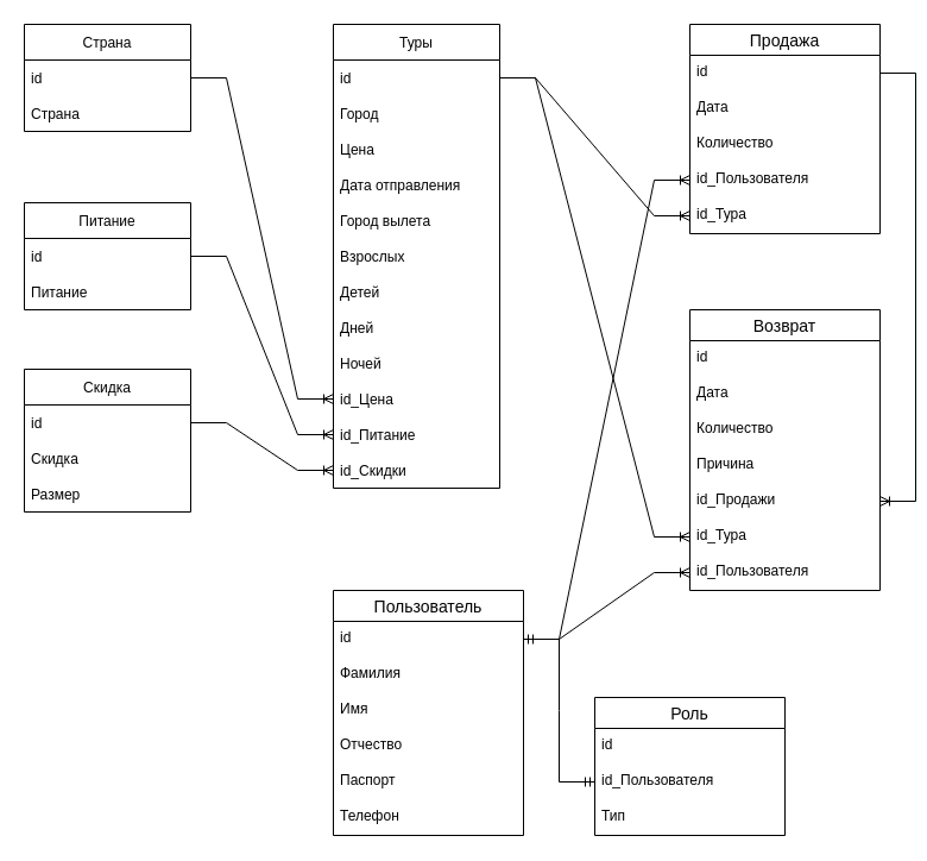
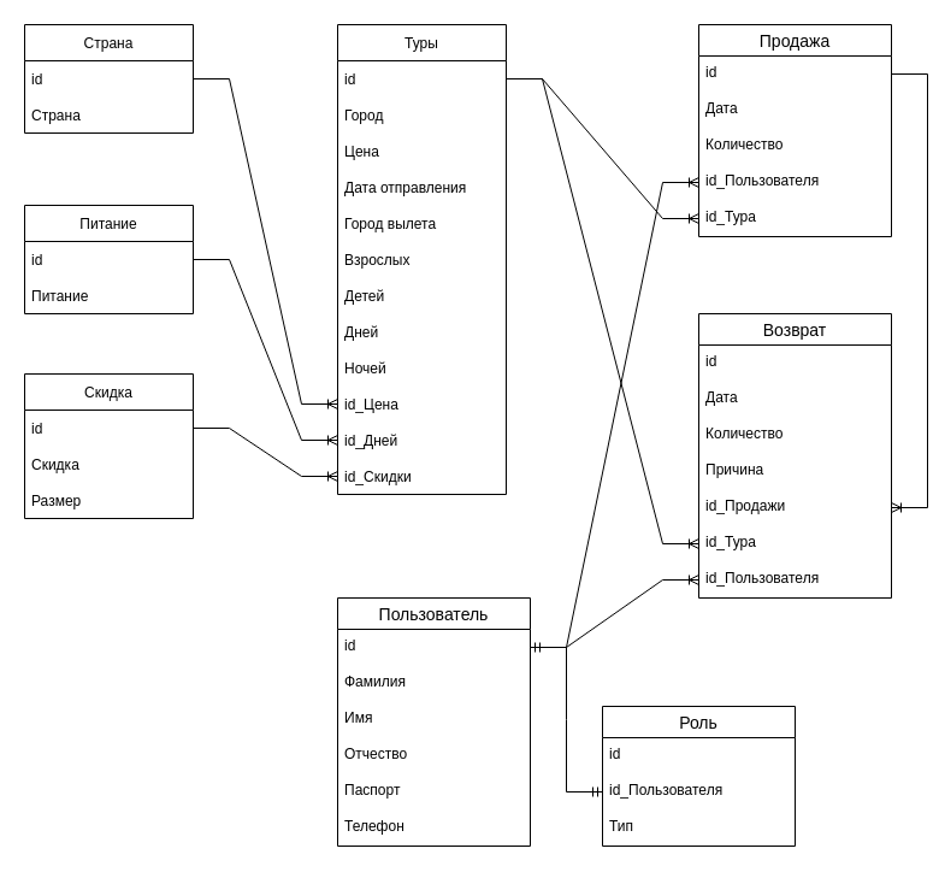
  <mxCell id="0" />
  <mxCell id="1" parent="0" />
  <mxCell id="2" value="Туры" style="swimlane;fontStyle=0;childLayout=stackLayout;horizontal=1;startSize=30;horizontalStack=0;resizeParent=1;resizeParentMax=0;resizeLast=0;collapsible=1;marginBottom=0;" vertex="1" parent="1"><mxGeometry x="280" y="20" width="140" height="390" as="geometry"><mxRectangle x="290" y="70" width="60" height="30" as="alternateBounds" /></mxGeometry></mxCell>
  <mxCell id="3" value="id" style="text;strokeColor=none;fillColor=none;align=left;verticalAlign=middle;spacingLeft=4;spacingRight=4;overflow=hidden;points=[[0,0.5],[1,0.5]];portConstraint=eastwest;rotatable=0;" vertex="1" parent="2"><mxGeometry y="30" width="140" height="30" as="geometry" /></mxCell>
  <mxCell id="4" value="Город" style="text;strokeColor=none;fillColor=none;align=left;verticalAlign=middle;spacingLeft=4;spacingRight=4;overflow=hidden;points=[[0,0.5],[1,0.5]];portConstraint=eastwest;rotatable=0;" vertex="1" parent="2"><mxGeometry y="60" width="140" height="30" as="geometry" /></mxCell>
  <mxCell id="5" value="Цена" style="text;strokeColor=none;fillColor=none;align=left;verticalAlign=middle;spacingLeft=4;spacingRight=4;overflow=hidden;points=[[0,0.5],[1,0.5]];portConstraint=eastwest;rotatable=0;" vertex="1" parent="2"><mxGeometry y="90" width="140" height="30" as="geometry" /></mxCell>
  <mxCell id="6" value="Дата отправления" style="text;strokeColor=none;fillColor=none;align=left;verticalAlign=middle;spacingLeft=4;spacingRight=4;overflow=hidden;points=[[0,0.5],[1,0.5]];portConstraint=eastwest;rotatable=0;" vertex="1" parent="2"><mxGeometry y="120" width="140" height="30" as="geometry" /></mxCell>
  <mxCell id="7" value="Город вылета" style="text;strokeColor=none;fillColor=none;align=left;verticalAlign=middle;spacingLeft=4;spacingRight=4;overflow=hidden;points=[[0,0.5],[1,0.5]];portConstraint=eastwest;rotatable=0;" vertex="1" parent="2"><mxGeometry y="150" width="140" height="30" as="geometry" /></mxCell>
  <mxCell id="8" value="Взрослых" style="text;strokeColor=none;fillColor=none;align=left;verticalAlign=middle;spacingLeft=4;spacingRight=4;overflow=hidden;points=[[0,0.5],[1,0.5]];portConstraint=eastwest;rotatable=0;" vertex="1" parent="2"><mxGeometry y="180" width="140" height="30" as="geometry" /></mxCell>
  <mxCell id="9" value="Детей" style="text;strokeColor=none;fillColor=none;align=left;verticalAlign=middle;spacingLeft=4;spacingRight=4;overflow=hidden;points=[[0,0.5],[1,0.5]];portConstraint=eastwest;rotatable=0;" vertex="1" parent="2"><mxGeometry y="210" width="140" height="30" as="geometry" /></mxCell>
  <mxCell id="10" value="Дней" style="text;strokeColor=none;fillColor=none;align=left;verticalAlign=middle;spacingLeft=4;spacingRight=4;overflow=hidden;points=[[0,0.5],[1,0.5]];portConstraint=eastwest;rotatable=0;" vertex="1" parent="2"><mxGeometry y="240" width="140" height="30" as="geometry" /></mxCell>
  <mxCell id="11" value="Ночей" style="text;strokeColor=none;fillColor=none;align=left;verticalAlign=middle;spacingLeft=4;spacingRight=4;overflow=hidden;points=[[0,0.5],[1,0.5]];portConstraint=eastwest;rotatable=0;" vertex="1" parent="2"><mxGeometry y="270" width="140" height="30" as="geometry" /></mxCell>
  <mxCell id="12" value="id_Цена" style="text;strokeColor=none;fillColor=none;align=left;verticalAlign=middle;spacingLeft=4;spacingRight=4;overflow=hidden;points=[[0,0.5],[1,0.5]];portConstraint=eastwest;rotatable=0;" vertex="1" parent="2"><mxGeometry y="300" width="140" height="30" as="geometry" /></mxCell>
- <mxCell id="13" value="id_Питание" style="text;strokeColor=none;fillColor=none;align=left;verticalAlign=middle;spacingLeft=4;spacingRight=4;overflow=hidden;points=[[0,0.5],[1,0.5]];portConstraint=eastwest;rotatable=0;" vertex="1" parent="2"><mxGeometry y="330" width="140" height="30" as="geometry" /></mxCell>
+ <mxCell id="13" value="id_Дней" style="text;strokeColor=none;fillColor=none;align=left;verticalAlign=middle;spacingLeft=4;spacingRight=4;overflow=hidden;points=[[0,0.5],[1,0.5]];portConstraint=eastwest;rotatable=0;" vertex="1" parent="2"><mxGeometry y="330" width="140" height="30" as="geometry" /></mxCell>
  <mxCell id="14" value="id_Скидки" style="text;strokeColor=none;fillColor=none;align=left;verticalAlign=middle;spacingLeft=4;spacingRight=4;overflow=hidden;points=[[0,0.5],[1,0.5]];portConstraint=eastwest;rotatable=0;" vertex="1" parent="2"><mxGeometry y="360" width="140" height="30" as="geometry" /></mxCell>
  <mxCell id="15" value="Страна" style="swimlane;fontStyle=0;childLayout=stackLayout;horizontal=1;startSize=30;horizontalStack=0;resizeParent=1;resizeParentMax=0;resizeLast=0;collapsible=1;marginBottom=0;" vertex="1" parent="1"><mxGeometry x="20" y="20" width="140" height="90" as="geometry" /></mxCell>
  <mxCell id="16" value="id" style="text;strokeColor=none;fillColor=none;align=left;verticalAlign=middle;spacingLeft=4;spacingRight=4;overflow=hidden;points=[[0,0.5],[1,0.5]];portConstraint=eastwest;rotatable=0;" vertex="1" parent="15"><mxGeometry y="30" width="140" height="30" as="geometry" /></mxCell>
  <mxCell id="17" value="Страна" style="text;strokeColor=none;fillColor=none;align=left;verticalAlign=middle;spacingLeft=4;spacingRight=4;overflow=hidden;points=[[0,0.5],[1,0.5]];portConstraint=eastwest;rotatable=0;" vertex="1" parent="15"><mxGeometry y="60" width="140" height="30" as="geometry" /></mxCell>
  <mxCell id="18" value="Питание" style="swimlane;fontStyle=0;childLayout=stackLayout;horizontal=1;startSize=30;horizontalStack=0;resizeParent=1;resizeParentMax=0;resizeLast=0;collapsible=1;marginBottom=0;" vertex="1" parent="1"><mxGeometry x="20" y="170" width="140" height="90" as="geometry" /></mxCell>
  <mxCell id="19" value="id" style="text;strokeColor=none;fillColor=none;align=left;verticalAlign=middle;spacingLeft=4;spacingRight=4;overflow=hidden;points=[[0,0.5],[1,0.5]];portConstraint=eastwest;rotatable=0;" vertex="1" parent="18"><mxGeometry y="30" width="140" height="30" as="geometry" /></mxCell>
  <mxCell id="20" value="Питание" style="text;strokeColor=none;fillColor=none;align=left;verticalAlign=middle;spacingLeft=4;spacingRight=4;overflow=hidden;points=[[0,0.5],[1,0.5]];portConstraint=eastwest;rotatable=0;" vertex="1" parent="18"><mxGeometry y="60" width="140" height="30" as="geometry" /></mxCell>
  <mxCell id="21" value="Скидка" style="swimlane;fontStyle=0;childLayout=stackLayout;horizontal=1;startSize=30;horizontalStack=0;resizeParent=1;resizeParentMax=0;resizeLast=0;collapsible=1;marginBottom=0;" vertex="1" parent="1"><mxGeometry x="20" y="310" width="140" height="120" as="geometry" /></mxCell>
  <mxCell id="22" value="id" style="text;strokeColor=none;fillColor=none;align=left;verticalAlign=middle;spacingLeft=4;spacingRight=4;overflow=hidden;points=[[0,0.5],[1,0.5]];portConstraint=eastwest;rotatable=0;" vertex="1" parent="21"><mxGeometry y="30" width="140" height="30" as="geometry" /></mxCell>
  <mxCell id="23" value="Скидка" style="text;strokeColor=none;fillColor=none;align=left;verticalAlign=middle;spacingLeft=4;spacingRight=4;overflow=hidden;points=[[0,0.5],[1,0.5]];portConstraint=eastwest;rotatable=0;" vertex="1" parent="21"><mxGeometry y="60" width="140" height="30" as="geometry" /></mxCell>
  <mxCell id="24" value="Размер" style="text;strokeColor=none;fillColor=none;align=left;verticalAlign=middle;spacingLeft=4;spacingRight=4;overflow=hidden;points=[[0,0.5],[1,0.5]];portConstraint=eastwest;rotatable=0;" vertex="1" parent="21"><mxGeometry y="90" width="140" height="30" as="geometry" /></mxCell>
  <mxCell id="25" value="" style="edgeStyle=entityRelationEdgeStyle;fontSize=12;html=1;endArrow=ERoneToMany;rounded=0;exitX=1;exitY=0.5;exitDx=0;exitDy=0;entryX=0;entryY=0.5;entryDx=0;entryDy=0;" edge="1" parent="1" source="16" target="12"><mxGeometry width="100" height="100" relative="1" as="geometry"><mxPoint x="170" y="170" as="sourcePoint" /><mxPoint x="270" y="70" as="targetPoint" /></mxGeometry></mxCell>
  <mxCell id="26" value="Продажа" style="swimlane;fontStyle=0;childLayout=stackLayout;horizontal=1;startSize=26;horizontalStack=0;resizeParent=1;resizeParentMax=0;resizeLast=0;collapsible=1;marginBottom=0;align=center;fontSize=14;" vertex="1" parent="1"><mxGeometry x="580" y="20" width="160" height="176" as="geometry" /></mxCell>
  <mxCell id="27" value="id" style="text;strokeColor=none;fillColor=none;spacingLeft=4;spacingRight=4;overflow=hidden;rotatable=0;points=[[0,0.5],[1,0.5]];portConstraint=eastwest;fontSize=12;" vertex="1" parent="26"><mxGeometry y="26" width="160" height="30" as="geometry" /></mxCell>
  <mxCell id="28" value="Дата" style="text;strokeColor=none;fillColor=none;spacingLeft=4;spacingRight=4;overflow=hidden;rotatable=0;points=[[0,0.5],[1,0.5]];portConstraint=eastwest;fontSize=12;" vertex="1" parent="26"><mxGeometry y="56" width="160" height="30" as="geometry" /></mxCell>
  <mxCell id="29" value="Количество" style="text;strokeColor=none;fillColor=none;spacingLeft=4;spacingRight=4;overflow=hidden;rotatable=0;points=[[0,0.5],[1,0.5]];portConstraint=eastwest;fontSize=12;" vertex="1" parent="26"><mxGeometry y="86" width="160" height="30" as="geometry" /></mxCell>
  <mxCell id="30" value="id_Пользователя" style="text;strokeColor=none;fillColor=none;spacingLeft=4;spacingRight=4;overflow=hidden;rotatable=0;points=[[0,0.5],[1,0.5]];portConstraint=eastwest;fontSize=12;" vertex="1" parent="26"><mxGeometry y="116" width="160" height="30" as="geometry" /></mxCell>
  <mxCell id="31" value="id_Тура" style="text;strokeColor=none;fillColor=none;spacingLeft=4;spacingRight=4;overflow=hidden;rotatable=0;points=[[0,0.5],[1,0.5]];portConstraint=eastwest;fontSize=12;" vertex="1" parent="26"><mxGeometry y="146" width="160" height="30" as="geometry" /></mxCell>
  <mxCell id="32" value="Возврат" style="swimlane;fontStyle=0;childLayout=stackLayout;horizontal=1;startSize=26;horizontalStack=0;resizeParent=1;resizeParentMax=0;resizeLast=0;collapsible=1;marginBottom=0;align=center;fontSize=14;" vertex="1" parent="1"><mxGeometry x="580" y="260" width="160" height="236" as="geometry" /></mxCell>
  <mxCell id="33" value="id" style="text;strokeColor=none;fillColor=none;spacingLeft=4;spacingRight=4;overflow=hidden;rotatable=0;points=[[0,0.5],[1,0.5]];portConstraint=eastwest;fontSize=12;" vertex="1" parent="32"><mxGeometry y="26" width="160" height="30" as="geometry" /></mxCell>
  <mxCell id="34" value="Дата" style="text;strokeColor=none;fillColor=none;spacingLeft=4;spacingRight=4;overflow=hidden;rotatable=0;points=[[0,0.5],[1,0.5]];portConstraint=eastwest;fontSize=12;" vertex="1" parent="32"><mxGeometry y="56" width="160" height="30" as="geometry" /></mxCell>
  <mxCell id="35" value="Количество" style="text;strokeColor=none;fillColor=none;spacingLeft=4;spacingRight=4;overflow=hidden;rotatable=0;points=[[0,0.5],[1,0.5]];portConstraint=eastwest;fontSize=12;" vertex="1" parent="32"><mxGeometry y="86" width="160" height="30" as="geometry" /></mxCell>
  <mxCell id="36" value="Причина" style="text;strokeColor=none;fillColor=none;spacingLeft=4;spacingRight=4;overflow=hidden;rotatable=0;points=[[0,0.5],[1,0.5]];portConstraint=eastwest;fontSize=12;" vertex="1" parent="32"><mxGeometry y="116" width="160" height="30" as="geometry" /></mxCell>
  <mxCell id="37" value="id_Продажи" style="text;strokeColor=none;fillColor=none;spacingLeft=4;spacingRight=4;overflow=hidden;rotatable=0;points=[[0,0.5],[1,0.5]];portConstraint=eastwest;fontSize=12;" vertex="1" parent="32"><mxGeometry y="146" width="160" height="30" as="geometry" /></mxCell>
  <mxCell id="38" value="id_Тура" style="text;strokeColor=none;fillColor=none;spacingLeft=4;spacingRight=4;overflow=hidden;rotatable=0;points=[[0,0.5],[1,0.5]];portConstraint=eastwest;fontSize=12;" vertex="1" parent="32"><mxGeometry y="176" width="160" height="30" as="geometry" /></mxCell>
  <mxCell id="39" value="id_Пользователя" style="text;strokeColor=none;fillColor=none;spacingLeft=4;spacingRight=4;overflow=hidden;rotatable=0;points=[[0,0.5],[1,0.5]];portConstraint=eastwest;fontSize=12;" vertex="1" parent="32"><mxGeometry y="206" width="160" height="30" as="geometry" /></mxCell>
  <mxCell id="40" value="Пользователь" style="swimlane;fontStyle=0;childLayout=stackLayout;horizontal=1;startSize=26;horizontalStack=0;resizeParent=1;resizeParentMax=0;resizeLast=0;collapsible=1;marginBottom=0;align=center;fontSize=14;" vertex="1" parent="1"><mxGeometry x="280" y="496" width="160" height="206" as="geometry" /></mxCell>
  <mxCell id="41" value="id" style="text;strokeColor=none;fillColor=none;spacingLeft=4;spacingRight=4;overflow=hidden;rotatable=0;points=[[0,0.5],[1,0.5]];portConstraint=eastwest;fontSize=12;" vertex="1" parent="40"><mxGeometry y="26" width="160" height="30" as="geometry" /></mxCell>
  <mxCell id="42" value="Фамилия" style="text;strokeColor=none;fillColor=none;spacingLeft=4;spacingRight=4;overflow=hidden;rotatable=0;points=[[0,0.5],[1,0.5]];portConstraint=eastwest;fontSize=12;" vertex="1" parent="40"><mxGeometry y="56" width="160" height="30" as="geometry" /></mxCell>
  <mxCell id="43" value="Имя" style="text;strokeColor=none;fillColor=none;spacingLeft=4;spacingRight=4;overflow=hidden;rotatable=0;points=[[0,0.5],[1,0.5]];portConstraint=eastwest;fontSize=12;" vertex="1" parent="40"><mxGeometry y="86" width="160" height="30" as="geometry" /></mxCell>
  <mxCell id="44" value="Отчество" style="text;strokeColor=none;fillColor=none;spacingLeft=4;spacingRight=4;overflow=hidden;rotatable=0;points=[[0,0.5],[1,0.5]];portConstraint=eastwest;fontSize=12;" vertex="1" parent="40"><mxGeometry y="116" width="160" height="30" as="geometry" /></mxCell>
  <mxCell id="45" value="Паспорт" style="text;strokeColor=none;fillColor=none;spacingLeft=4;spacingRight=4;overflow=hidden;rotatable=0;points=[[0,0.5],[1,0.5]];portConstraint=eastwest;fontSize=12;" vertex="1" parent="40"><mxGeometry y="146" width="160" height="30" as="geometry" /></mxCell>
  <mxCell id="46" value="Телефон" style="text;strokeColor=none;fillColor=none;spacingLeft=4;spacingRight=4;overflow=hidden;rotatable=0;points=[[0,0.5],[1,0.5]];portConstraint=eastwest;fontSize=12;" vertex="1" parent="40"><mxGeometry y="176" width="160" height="30" as="geometry" /></mxCell>
  <mxCell id="47" value="Роль" style="swimlane;fontStyle=0;childLayout=stackLayout;horizontal=1;startSize=26;horizontalStack=0;resizeParent=1;resizeParentMax=0;resizeLast=0;collapsible=1;marginBottom=0;align=center;fontSize=14;" vertex="1" parent="1"><mxGeometry x="500" y="586" width="160" height="116" as="geometry" /></mxCell>
  <mxCell id="48" value="id" style="text;strokeColor=none;fillColor=none;spacingLeft=4;spacingRight=4;overflow=hidden;rotatable=0;points=[[0,0.5],[1,0.5]];portConstraint=eastwest;fontSize=12;" vertex="1" parent="47"><mxGeometry y="26" width="160" height="30" as="geometry" /></mxCell>
  <mxCell id="49" value="id_Пользователя" style="text;strokeColor=none;fillColor=none;spacingLeft=4;spacingRight=4;overflow=hidden;rotatable=0;points=[[0,0.5],[1,0.5]];portConstraint=eastwest;fontSize=12;" vertex="1" parent="47"><mxGeometry y="56" width="160" height="30" as="geometry" /></mxCell>
  <mxCell id="50" value="Тип" style="text;strokeColor=none;fillColor=none;spacingLeft=4;spacingRight=4;overflow=hidden;rotatable=0;points=[[0,0.5],[1,0.5]];portConstraint=eastwest;fontSize=12;" vertex="1" parent="47"><mxGeometry y="86" width="160" height="30" as="geometry" /></mxCell>
  <mxCell id="51" value="" style="edgeStyle=entityRelationEdgeStyle;fontSize=12;html=1;endArrow=ERmandOne;startArrow=ERmandOne;rounded=0;exitX=1;exitY=0.5;exitDx=0;exitDy=0;entryX=0;entryY=0.5;entryDx=0;entryDy=0;" edge="1" parent="1" source="41" target="49"><mxGeometry width="100" height="100" relative="1" as="geometry"><mxPoint x="400" y="450" as="sourcePoint" /><mxPoint x="500" y="350" as="targetPoint" /></mxGeometry></mxCell>
  <mxCell id="52" value="" style="edgeStyle=entityRelationEdgeStyle;fontSize=12;html=1;endArrow=ERoneToMany;rounded=0;exitX=1;exitY=0.5;exitDx=0;exitDy=0;entryX=0;entryY=0.5;entryDx=0;entryDy=0;" edge="1" parent="1" source="41" target="30"><mxGeometry width="100" height="100" relative="1" as="geometry"><mxPoint x="510" y="720" as="sourcePoint" /><mxPoint x="610" y="620" as="targetPoint" /></mxGeometry></mxCell>
  <mxCell id="53" value="" style="edgeStyle=entityRelationEdgeStyle;fontSize=12;html=1;endArrow=ERoneToMany;rounded=0;entryX=0;entryY=0.5;entryDx=0;entryDy=0;exitX=1;exitY=0.5;exitDx=0;exitDy=0;" edge="1" parent="1" source="41" target="39"><mxGeometry width="100" height="100" relative="1" as="geometry"><mxPoint x="470" y="570" as="sourcePoint" /><mxPoint x="520" y="161" as="targetPoint" /></mxGeometry></mxCell>
  <mxCell id="54" value="" style="edgeStyle=entityRelationEdgeStyle;fontSize=12;html=1;endArrow=ERoneToMany;rounded=0;exitX=1;exitY=0.5;exitDx=0;exitDy=0;entryX=0;entryY=0.5;entryDx=0;entryDy=0;" edge="1" parent="1" source="19" target="13"><mxGeometry width="100" height="100" relative="1" as="geometry"><mxPoint x="70" y="680" as="sourcePoint" /><mxPoint x="170" y="580" as="targetPoint" /></mxGeometry></mxCell>
  <mxCell id="55" value="" style="edgeStyle=entityRelationEdgeStyle;fontSize=12;html=1;endArrow=ERoneToMany;rounded=0;exitX=1;exitY=0.5;exitDx=0;exitDy=0;entryX=0;entryY=0.5;entryDx=0;entryDy=0;" edge="1" parent="1" source="22" target="14"><mxGeometry width="100" height="100" relative="1" as="geometry"><mxPoint x="170" y="225" as="sourcePoint" /><mxPoint x="290" y="375" as="targetPoint" /></mxGeometry></mxCell>
  <mxCell id="56" value="" style="edgeStyle=entityRelationEdgeStyle;fontSize=12;html=1;endArrow=ERoneToMany;rounded=0;exitX=1;exitY=0.5;exitDx=0;exitDy=0;entryX=0;entryY=0.5;entryDx=0;entryDy=0;" edge="1" parent="1" source="3" target="38"><mxGeometry width="100" height="100" relative="1" as="geometry"><mxPoint x="180" y="235" as="sourcePoint" /><mxPoint x="300" y="385" as="targetPoint" /></mxGeometry></mxCell>
  <mxCell id="57" value="" style="edgeStyle=entityRelationEdgeStyle;fontSize=12;html=1;endArrow=ERoneToMany;rounded=0;exitX=1;exitY=0.5;exitDx=0;exitDy=0;entryX=0;entryY=0.5;entryDx=0;entryDy=0;" edge="1" parent="1" source="3" target="31"><mxGeometry width="100" height="100" relative="1" as="geometry"><mxPoint x="190" y="245" as="sourcePoint" /><mxPoint x="310" y="395" as="targetPoint" /></mxGeometry></mxCell>
  <mxCell id="58" value="" style="edgeStyle=entityRelationEdgeStyle;fontSize=12;html=1;endArrow=ERoneToMany;rounded=0;exitX=1;exitY=0.5;exitDx=0;exitDy=0;" edge="1" parent="1" source="27" target="37"><mxGeometry width="100" height="100" relative="1" as="geometry"><mxPoint x="820" y="320" as="sourcePoint" /><mxPoint x="920" y="220" as="targetPoint" /></mxGeometry></mxCell>
